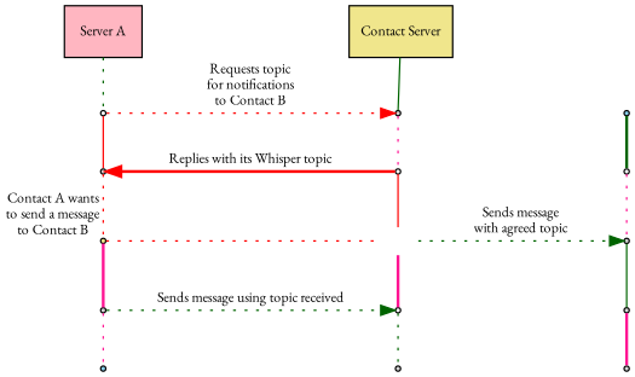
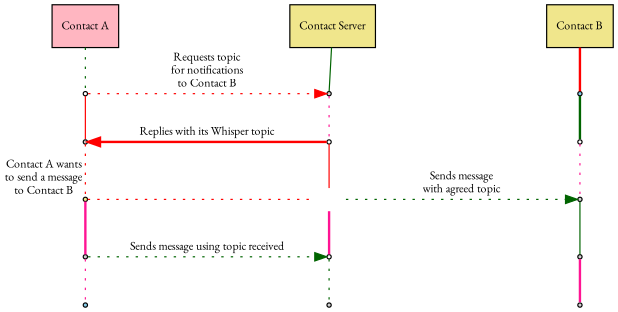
  digraph {
    fontname="EB Garamond"
    nodesep=1
    ranksep=.5
    splines=line
    node [fillcolor=lightgrey fontname="EB Garamond" fontsize=10 shape=point style=filled]
    edge [dir=none fontname="EB Garamond" fontsize=10 style=dotted color=darkgreen weight=1000]
-   n1 [fillcolor=lightpink label="Server A" shape=Square]
+   n1 [fillcolor=lightpink label="Contact A" shape=Square]
    n2 [fillcolor=khaki label="Contact Server" shape=Square]
+   n3 [fillcolor=khaki label="Contact B" shape=Square]
    a1 [fillcolor=white]
    w1
    a2
    w2 [fillcolor=white]
    a3 [fillcolor=khaki weight=1000 xlabel="Contact A wants\nto send a message\nto Contact B"]
    w3 [height=0 shape=none style=invis width=0 fillcolor=""]
    b3
    a4
    w4 [fillcolor=white]
    b1 [fillcolor=skyblue]
    b4
    a5 [fillcolor=skyblue]
    w5
    b2 [fillcolor=white]
    b5
    subgraph sub_1 {
      rank=same
      n1
      n2
+     n3
    }
    subgraph sub_2 {
      rank=same
      a4
      w4
    }
    subgraph sub_3 {
      rank=same
      a1
      w1
    }
    subgraph sub_4 {
      rank=same
      a2
      w2
    }
    subgraph sub_5 {
      rank=same
      a3
      w3
      b3
    }
    n1 -> n2 [style=invis color="" weight=""]
    n1 -> a1
+   n2 -> n3 [style=invis color="" weight=""]
    n2 -> w1 [style=solid weight=""]
+   n3 -> b1 [color=red style=bold]
    a1 -> w1 [color=red dir=forward label="Requests topic\nfor notifications\nto Contact B" weight=""]
    a1 -> a2 [color=red style=solid]
    w1 -> w2 [color=deeppink]
    a2 -> w2 [color=red dir=back label="Replies with its Whisper topic" style=bold weight=""]
    a2 -> a3 [color=red]
    w2 -> w3 [color=red style=solid]
    a3 -> w3 [color=red weight=""]
    a3 -> a4 [color=deeppink style=bold]
    w3 -> b3 [dir=forward label="Sends message\nwith agreed topic" weight=""]
    w3 -> w4 [color=deeppink style=bold]
    b3 -> b4 [style=solid]
    a4 -> w4 [dir=forward label="Sends message using topic received" weight=""]
    a4 -> a5 [color=deeppink]
    w4 -> w5
    b1 -> b2 [style=bold]
    b4 -> b5 [color=deeppink style=bold]
    b2 -> b3 [color=deeppink]
  }
